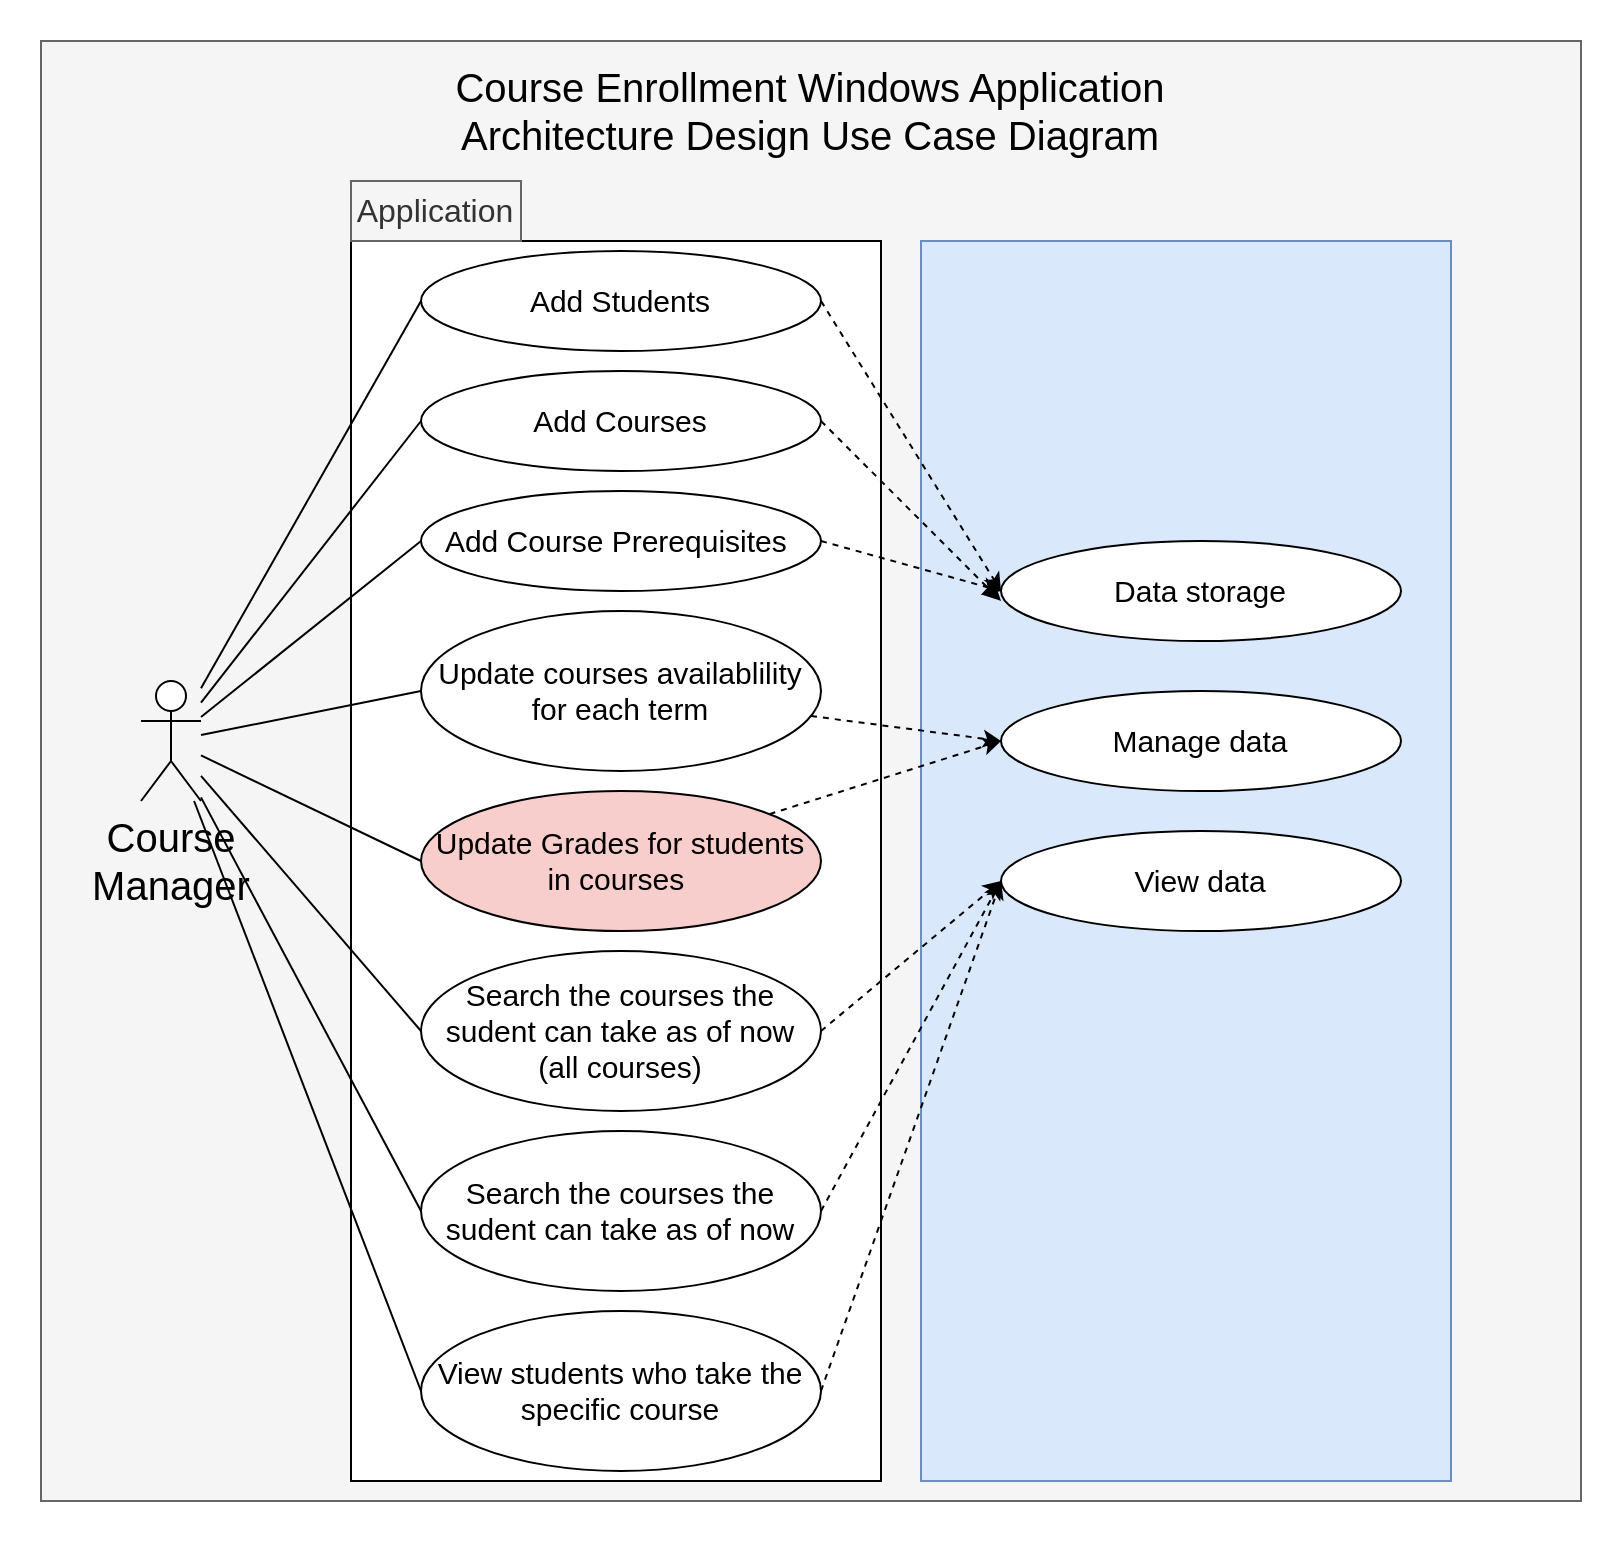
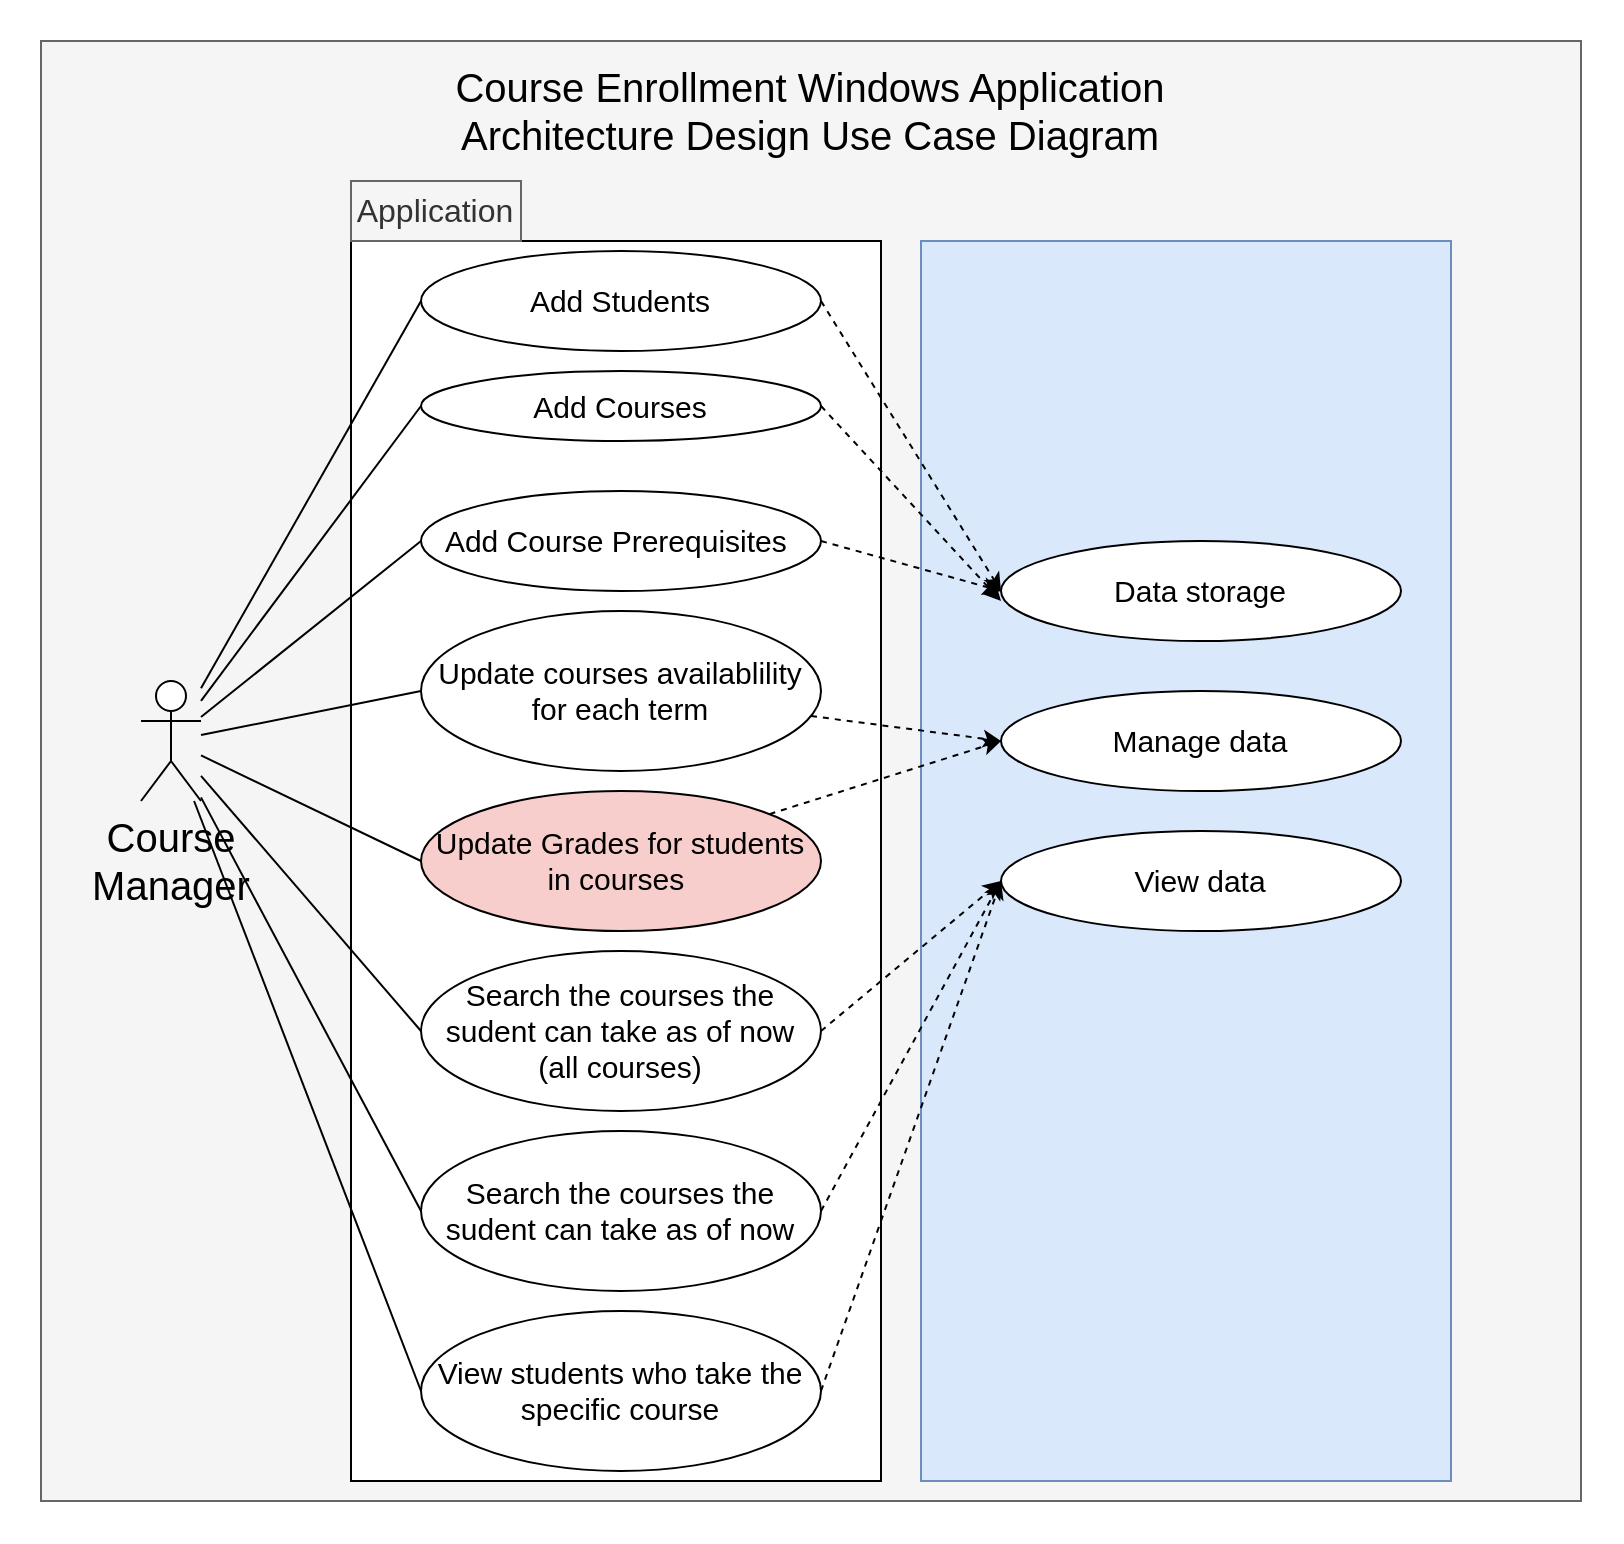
  <mxCell id="0" />
  <mxCell id="1" parent="0" />
  <mxCell id="2" value="" style="rounded=0;whiteSpace=wrap;html=1;fillColor=#f5f5f5;fontColor=#333333;strokeColor=#666666;" parent="1" vertex="1"><mxGeometry x="20" y="20" width="770" height="730" as="geometry" /></mxCell>
  <mxCell id="3" value="" style="rounded=0;whiteSpace=wrap;html=1;" parent="1" vertex="1"><mxGeometry x="175" y="120" width="265" height="620" as="geometry" /></mxCell>
  <mxCell id="4" value="Course Enrollment Windows Application Architecture Design Use Case Diagram" style="text;html=1;strokeColor=none;fillColor=none;align=center;verticalAlign=middle;whiteSpace=wrap;rounded=0;fontSize=20;" parent="1" vertex="1"><mxGeometry x="215" y="20" width="380" height="70" as="geometry" /></mxCell>
  <mxCell id="5" style="rounded=0;orthogonalLoop=1;jettySize=auto;html=1;entryX=0;entryY=0.5;entryDx=0;entryDy=0;fontSize=18;endArrow=none;endFill=0;" parent="1" source="12" target="15" edge="1"><mxGeometry relative="1" as="geometry" /></mxCell>
  <mxCell id="6" style="edgeStyle=none;rounded=0;orthogonalLoop=1;jettySize=auto;html=1;entryX=0;entryY=0.5;entryDx=0;entryDy=0;fontSize=18;endArrow=none;endFill=0;" parent="1" source="12" target="16" edge="1"><mxGeometry relative="1" as="geometry" /></mxCell>
  <mxCell id="7" style="edgeStyle=none;rounded=0;orthogonalLoop=1;jettySize=auto;html=1;entryX=0;entryY=0.5;entryDx=0;entryDy=0;fontSize=18;endArrow=none;endFill=0;" parent="1" source="12" target="17" edge="1"><mxGeometry relative="1" as="geometry" /></mxCell>
  <mxCell id="8" style="edgeStyle=none;rounded=0;orthogonalLoop=1;jettySize=auto;html=1;entryX=0;entryY=0.5;entryDx=0;entryDy=0;fontSize=18;endArrow=none;endFill=0;" parent="1" source="12" target="18" edge="1"><mxGeometry relative="1" as="geometry" /></mxCell>
  <mxCell id="9" style="rounded=0;orthogonalLoop=1;jettySize=auto;html=1;entryX=0;entryY=0.5;entryDx=0;entryDy=0;endArrow=none;endFill=0;" parent="1" source="12" target="21" edge="1"><mxGeometry relative="1" as="geometry" /></mxCell>
  <mxCell id="10" style="edgeStyle=none;rounded=0;orthogonalLoop=1;jettySize=auto;html=1;entryX=0;entryY=0.5;entryDx=0;entryDy=0;endArrow=none;endFill=0;" parent="1" source="12" target="23" edge="1"><mxGeometry relative="1" as="geometry" /></mxCell>
  <mxCell id="11" style="edgeStyle=none;rounded=0;orthogonalLoop=1;jettySize=auto;html=1;entryX=0;entryY=0.5;entryDx=0;entryDy=0;endArrow=none;endFill=0;" parent="1" source="12" target="25" edge="1"><mxGeometry relative="1" as="geometry" /></mxCell>
  <mxCell id="12" value="Course &lt;br&gt;Manager" style="shape=umlActor;verticalLabelPosition=bottom;verticalAlign=top;html=1;outlineConnect=0;fontSize=20;" parent="1" vertex="1"><mxGeometry x="70" y="340" width="30" height="60" as="geometry" /></mxCell>
  <mxCell id="13" value="Add Students" style="ellipse;whiteSpace=wrap;html=1;fontSize=15;" parent="1" vertex="1"><mxGeometry x="210" y="125" width="200" height="50" as="geometry" /></mxCell>
  <mxCell id="14" value="" style="endArrow=none;html=1;rounded=0;fontSize=20;entryX=0;entryY=0.5;entryDx=0;entryDy=0;" parent="1" source="12" target="13" edge="1"><mxGeometry width="50" height="50" relative="1" as="geometry"><mxPoint x="360" y="410" as="sourcePoint" /><mxPoint x="410" y="360" as="targetPoint" /></mxGeometry></mxCell>
- <mxCell id="15" value="Add Courses" style="ellipse;whiteSpace=wrap;html=1;fontSize=15;" parent="1" vertex="1"><mxGeometry x="210" y="185" width="200" height="50" as="geometry" /></mxCell>
+ <mxCell id="15" value="Add Courses" style="ellipse;whiteSpace=wrap;html=1;fontSize=15;" parent="1" vertex="1"><mxGeometry x="210" y="185" width="200" height="35" as="geometry" /></mxCell>
  <mxCell id="16" value="Add Course Prerequisites&amp;nbsp;" style="ellipse;whiteSpace=wrap;html=1;fontSize=15;" parent="1" vertex="1"><mxGeometry x="210" y="245" width="200" height="50" as="geometry" /></mxCell>
  <mxCell id="17" value="&lt;font style=&quot;font-size: 15px;&quot;&gt;Update courses availablility for each term&lt;/font&gt;" style="ellipse;whiteSpace=wrap;html=1;fontSize=15;" parent="1" vertex="1"><mxGeometry x="210" y="305" width="200" height="80" as="geometry" /></mxCell>
  <mxCell id="18" value="&lt;font style=&quot;font-size: 15px;&quot;&gt;Update Grades for students in courses&amp;nbsp;&lt;/font&gt;" style="ellipse;whiteSpace=wrap;html=1;fontSize=15;fillColor=#f8cecc;" parent="1" vertex="1"><mxGeometry x="210" y="395" width="200" height="70" as="geometry" /></mxCell>
  <mxCell id="19" value="" style="rounded=0;whiteSpace=wrap;html=1;fillColor=#dae8fc;strokeColor=#6c8ebf;" vertex="1" parent="1"><mxGeometry x="460" y="120" width="265" height="620" as="geometry" /></mxCell>
  <mxCell id="20" style="edgeStyle=none;rounded=0;orthogonalLoop=1;jettySize=auto;html=1;entryX=0;entryY=0.5;entryDx=0;entryDy=0;dashed=1;fontSize=16;exitX=1;exitY=0.5;exitDx=0;exitDy=0;" edge="1" parent="1" source="21" target="34"><mxGeometry relative="1" as="geometry" /></mxCell>
  <mxCell id="21" value="&lt;font style=&quot;font-size: 15px&quot;&gt;Search the courses the sudent can take as of now (all courses)&lt;/font&gt;" style="ellipse;whiteSpace=wrap;html=1;fontSize=15;" parent="1" vertex="1"><mxGeometry x="210" y="475" width="200" height="80" as="geometry" /></mxCell>
  <mxCell id="22" style="edgeStyle=none;rounded=0;orthogonalLoop=1;jettySize=auto;html=1;entryX=0;entryY=0.5;entryDx=0;entryDy=0;dashed=1;fontSize=16;exitX=1;exitY=0.5;exitDx=0;exitDy=0;" edge="1" parent="1" source="23" target="34"><mxGeometry relative="1" as="geometry" /></mxCell>
  <mxCell id="23" value="&lt;font style=&quot;font-size: 15px;&quot;&gt;Search the courses the sudent can take as of now&lt;/font&gt;" style="ellipse;whiteSpace=wrap;html=1;fontSize=15;" parent="1" vertex="1"><mxGeometry x="210" y="565" width="200" height="80" as="geometry" /></mxCell>
  <mxCell id="24" style="edgeStyle=none;rounded=0;orthogonalLoop=1;jettySize=auto;html=1;entryX=0;entryY=0.5;entryDx=0;entryDy=0;dashed=1;fontSize=16;exitX=1;exitY=0.5;exitDx=0;exitDy=0;" edge="1" parent="1" source="25" target="34"><mxGeometry relative="1" as="geometry" /></mxCell>
  <mxCell id="25" value="&lt;font style=&quot;font-size: 15px&quot;&gt;View students who take the specific course&lt;/font&gt;" style="ellipse;whiteSpace=wrap;html=1;fontSize=15;" parent="1" vertex="1"><mxGeometry x="210" y="655" width="200" height="80" as="geometry" /></mxCell>
  <mxCell id="26" value="Application" style="text;html=1;align=center;verticalAlign=middle;whiteSpace=wrap;rounded=0;fontSize=16;fillColor=#f5f5f5;fontColor=#333333;strokeColor=#666666;" vertex="1" parent="1"><mxGeometry x="175" y="90" width="85" height="30" as="geometry" /></mxCell>
  <mxCell id="27" value="Data storage" style="ellipse;whiteSpace=wrap;html=1;fontSize=15;" vertex="1" parent="1"><mxGeometry x="500" y="270" width="200" height="50" as="geometry" /></mxCell>
  <mxCell id="28" value="Manage data" style="ellipse;whiteSpace=wrap;html=1;fontSize=15;" vertex="1" parent="1"><mxGeometry x="500" y="345" width="200" height="50" as="geometry" /></mxCell>
  <mxCell id="29" style="rounded=0;orthogonalLoop=1;jettySize=auto;html=1;entryX=0;entryY=0.5;entryDx=0;entryDy=0;fontSize=16;dashed=1;exitX=1;exitY=0.5;exitDx=0;exitDy=0;" edge="1" parent="1" source="13" target="27"><mxGeometry relative="1" as="geometry" /></mxCell>
  <mxCell id="30" style="edgeStyle=none;rounded=0;orthogonalLoop=1;jettySize=auto;html=1;exitX=1;exitY=0.5;exitDx=0;exitDy=0;dashed=1;fontSize=16;" edge="1" parent="1" source="15"><mxGeometry relative="1" as="geometry"><mxPoint x="500" y="300" as="targetPoint" /></mxGeometry></mxCell>
  <mxCell id="31" style="edgeStyle=none;rounded=0;orthogonalLoop=1;jettySize=auto;html=1;entryX=0;entryY=0.5;entryDx=0;entryDy=0;dashed=1;fontSize=16;" edge="1" parent="1" source="17" target="28"><mxGeometry relative="1" as="geometry" /></mxCell>
  <mxCell id="32" style="edgeStyle=none;rounded=0;orthogonalLoop=1;jettySize=auto;html=1;entryX=0;entryY=0.5;entryDx=0;entryDy=0;dashed=1;fontSize=16;" edge="1" parent="1" source="18" target="28"><mxGeometry relative="1" as="geometry" /></mxCell>
  <mxCell id="33" style="edgeStyle=none;rounded=0;orthogonalLoop=1;jettySize=auto;html=1;exitX=1;exitY=0.5;exitDx=0;exitDy=0;entryX=0;entryY=0.5;entryDx=0;entryDy=0;dashed=1;fontSize=16;" edge="1" parent="1" source="16" target="27"><mxGeometry relative="1" as="geometry" /></mxCell>
  <mxCell id="34" value="View data" style="ellipse;whiteSpace=wrap;html=1;fontSize=15;" vertex="1" parent="1"><mxGeometry x="500" y="415" width="200" height="50" as="geometry" /></mxCell>
